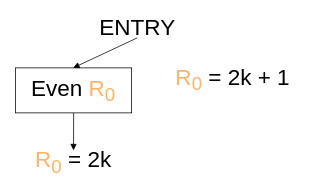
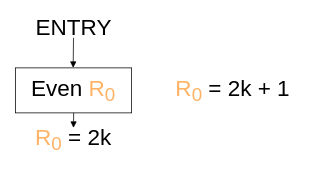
  <mxCell id="0" />
  <mxCell id="1" parent="0" />
  <mxCell id="2" value="&lt;font color=&quot;#000000&quot; style=&quot;font-size: 30px&quot;&gt;Even&amp;nbsp;&lt;/font&gt;R&lt;sub&gt;0&lt;/sub&gt;" style="rounded=0;whiteSpace=wrap;html=1;fontSize=30;fontColor=#FFB366;strokeColor=#000000;fillColor=none;" vertex="1" parent="1"><mxGeometry x="20" y="90" width="155" height="60" as="geometry" /></mxCell>
- <mxCell id="3" value="ENTRY" style="text;html=1;strokeColor=none;fillColor=none;align=center;verticalAlign=middle;whiteSpace=wrap;rounded=0;fontSize=30;" vertex="1" parent="1"><mxGeometry x="132.5" y="20" width="100" height="30" as="geometry" /></mxCell>
- <mxCell id="4" value="&lt;font color=&quot;#ffb366&quot;&gt;R&lt;sub&gt;0&lt;/sub&gt;&lt;/font&gt; = 2k" style="text;html=1;strokeColor=none;fillColor=none;align=center;verticalAlign=middle;whiteSpace=wrap;rounded=0;fontSize=30;" vertex="1" parent="1"><mxGeometry x="21.25" y="200" width="152.5" height="30" as="geometry" /></mxCell>
- <mxCell id="5" value="&lt;font color=&quot;#ffb366&quot;&gt;R&lt;sub&gt;0&lt;/sub&gt;&lt;/font&gt; = 2k + 1" style="text;html=1;strokeColor=none;fillColor=none;align=center;verticalAlign=middle;whiteSpace=wrap;rounded=0;fontSize=30;" vertex="1" parent="1"><mxGeometry x="230" y="90" width="160" height="30" as="geometry" /></mxCell>
+ <mxCell id="3" value="ENTRY" style="text;html=1;strokeColor=none;fillColor=none;align=center;verticalAlign=middle;whiteSpace=wrap;rounded=0;fontSize=30;" vertex="1" parent="1"><mxGeometry x="47.5" y="20" width="100" height="30" as="geometry" /></mxCell>
+ <mxCell id="4" value="&lt;font color=&quot;#ffb366&quot;&gt;R&lt;sub&gt;0&lt;/sub&gt;&lt;/font&gt; = 2k" style="text;html=1;strokeColor=none;fillColor=none;align=center;verticalAlign=middle;whiteSpace=wrap;rounded=0;fontSize=30;" vertex="1" parent="1"><mxGeometry x="21.25" y="170" width="152.5" height="30" as="geometry" /></mxCell>
+ <mxCell id="5" value="&lt;font color=&quot;#ffb366&quot;&gt;R&lt;sub&gt;0&lt;/sub&gt;&lt;/font&gt; = 2k + 1" style="text;html=1;strokeColor=none;fillColor=none;align=center;verticalAlign=middle;whiteSpace=wrap;rounded=0;fontSize=30;" vertex="1" parent="1"><mxGeometry x="230" y="105" width="160" height="30" as="geometry" /></mxCell>
  <mxCell id="6" style="edgeStyle=none;html=1;entryX=0.25;entryY=0;entryDx=0;entryDy=0;endArrow=block;endFill=1;exitX=0.5;exitY=1;exitDx=0;exitDy=0;" edge="1" parent="1" source="3"><mxGeometry relative="1" as="geometry"><mxPoint x="120" y="70" as="sourcePoint" /><mxPoint x="97.07" y="90" as="targetPoint" /></mxGeometry></mxCell>
  <mxCell id="7" style="edgeStyle=none;html=1;entryX=0.5;entryY=0;entryDx=0;entryDy=0;endArrow=block;endFill=1;exitX=0.5;exitY=1;exitDx=0;exitDy=0;" edge="1" parent="1" target="4"><mxGeometry relative="1" as="geometry"><mxPoint x="97.71" y="150" as="sourcePoint" /><mxPoint x="97.28" y="190" as="targetPoint" /></mxGeometry></mxCell>
